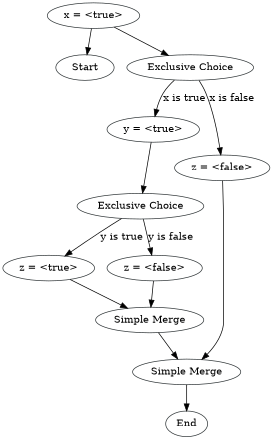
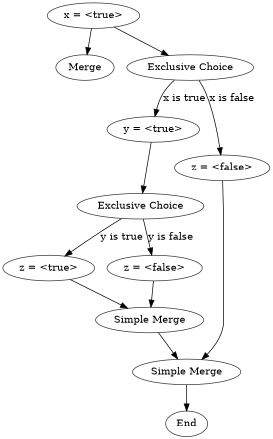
  digraph {
    node [color="#2e3436"]
-   n1 [label=Start]
+   n1 [label=Merge]
    n2 [label="x = <true>"]
    n3 [label="Exclusive Choice"]
    n4 [label="y = <true>"]
    n5 [label="z = <false>"]
    n6 [label="Exclusive Choice"]
    n7 [label="Simple Merge"]
    n8 [label="z = <true>"]
    n9 [label="z = <false>"]
    n10 [label="Simple Merge"]
    n11 [label=End]
    n2 -> n1
    n2 -> n3
    n3 -> n4 [label="x is true"]
    n3 -> n5 [label="x is false"]
    n4 -> n6
    n5 -> n7
    n6 -> n8 [label="y is true"]
    n6 -> n9 [label="y is false"]
    n7 -> n11
    n8 -> n10
    n9 -> n10
    n10 -> n7
  }
